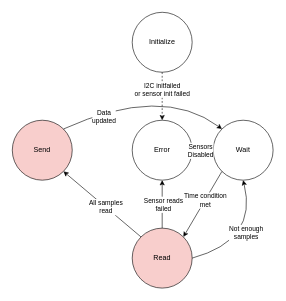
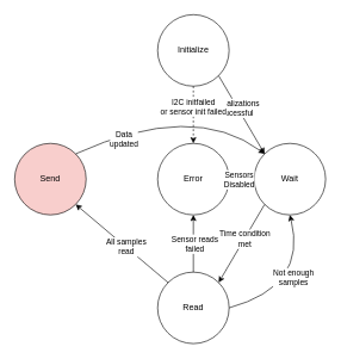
  <mxCell id="0" />
  <mxCell id="1" parent="0" />
  <mxCell id="2" value="Initialize" style="ellipse;whiteSpace=wrap;html=1;aspect=fixed;" parent="1" vertex="1"><mxGeometry x="220" y="20" width="100" height="100" as="geometry" /></mxCell>
  <mxCell id="3" value="Wait" style="ellipse;whiteSpace=wrap;html=1;aspect=fixed;" vertex="1" parent="1"><mxGeometry x="355" y="200" width="100" height="100" as="geometry" /></mxCell>
- <mxCell id="4" value="Read" style="ellipse;whiteSpace=wrap;html=1;aspect=fixed;fillColor=#f8cecc;" vertex="1" parent="1"><mxGeometry x="220" y="380" width="100" height="100" as="geometry" /></mxCell>
+ <mxCell id="4" value="Read" style="ellipse;whiteSpace=wrap;html=1;aspect=fixed;" vertex="1" parent="1"><mxGeometry x="220" y="380" width="100" height="100" as="geometry" /></mxCell>
  <mxCell id="5" value="Send" style="ellipse;whiteSpace=wrap;html=1;aspect=fixed;fillColor=#f8cecc;" vertex="1" parent="1"><mxGeometry x="20" y="200" width="100" height="100" as="geometry" /></mxCell>
  <mxCell id="6" value="Error" style="ellipse;whiteSpace=wrap;html=1;aspect=fixed;" vertex="1" parent="1"><mxGeometry x="220" y="200" width="100" height="100" as="geometry" /></mxCell>
+ <mxCell id="7" value="" style="endArrow=classic;html=1;rounded=0;exitX=1;exitY=1;exitDx=0;exitDy=0;entryX=0;entryY=0;entryDx=0;entryDy=0;" edge="1" parent="1" source="2" target="3"><mxGeometry width="50" height="50" relative="1" as="geometry"><mxPoint x="410" y="110" as="sourcePoint" /><mxPoint x="460" y="60" as="targetPoint" /></mxGeometry></mxCell>
+ <mxCell id="8" value="Initializations&lt;div&gt;sucessful&lt;/div&gt;" style="edgeLabel;html=1;align=center;verticalAlign=middle;resizable=0;points=[];" vertex="1" connectable="0" parent="7"><mxGeometry x="-0.181" y="-1" relative="1" as="geometry"><mxPoint as="offset" /></mxGeometry></mxCell>
  <mxCell id="9" value="" style="endArrow=classic;html=1;rounded=0;exitX=0;exitY=1;exitDx=0;exitDy=0;entryX=1;entryY=0;entryDx=0;entryDy=0;" edge="1" parent="1" source="3" target="4"><mxGeometry width="50" height="50" relative="1" as="geometry"><mxPoint x="430" y="450" as="sourcePoint" /><mxPoint x="480" y="400" as="targetPoint" /></mxGeometry></mxCell>
  <mxCell id="10" value="Time condition&lt;div&gt;met&lt;/div&gt;" style="edgeLabel;html=1;align=center;verticalAlign=middle;resizable=0;points=[];" vertex="1" connectable="0" parent="9"><mxGeometry x="-0.12" relative="1" as="geometry"><mxPoint as="offset" /></mxGeometry></mxCell>
  <mxCell id="11" value="" style="endArrow=classic;html=1;rounded=0;exitX=0;exitY=0;exitDx=0;exitDy=0;entryX=1;entryY=1;entryDx=0;entryDy=0;" edge="1" parent="1" source="4" target="5"><mxGeometry width="50" height="50" relative="1" as="geometry"><mxPoint x="70" y="420" as="sourcePoint" /><mxPoint x="120" y="370" as="targetPoint" /></mxGeometry></mxCell>
  <mxCell id="12" value="All samples&lt;div&gt;read&lt;/div&gt;" style="edgeLabel;html=1;align=center;verticalAlign=middle;resizable=0;points=[];" vertex="1" connectable="0" parent="11"><mxGeometry x="-0.079" relative="1" as="geometry"><mxPoint as="offset" /></mxGeometry></mxCell>
  <mxCell id="13" value="" style="endArrow=classic;html=1;rounded=0;exitX=0.5;exitY=1;exitDx=0;exitDy=0;entryX=0.5;entryY=0;entryDx=0;entryDy=0;dashed=1;" edge="1" parent="1" source="2" target="6"><mxGeometry width="50" height="50" relative="1" as="geometry"><mxPoint x="150" y="170" as="sourcePoint" /><mxPoint x="200" y="120" as="targetPoint" /></mxGeometry></mxCell>
  <mxCell id="14" value="I2C initfailed&lt;div&gt;or sensor init failed&lt;/div&gt;" style="edgeLabel;html=1;align=center;verticalAlign=middle;resizable=0;points=[];" vertex="1" connectable="0" parent="13"><mxGeometry x="-0.29" y="-1" relative="1" as="geometry"><mxPoint as="offset" /></mxGeometry></mxCell>
  <mxCell id="15" value="" style="endArrow=classic;html=1;rounded=0;exitX=0.5;exitY=0;exitDx=0;exitDy=0;entryX=0.5;entryY=1;entryDx=0;entryDy=0;" edge="1" parent="1" source="4" target="6"><mxGeometry width="50" height="50" relative="1" as="geometry"><mxPoint x="380" y="470" as="sourcePoint" /><mxPoint x="430" y="420" as="targetPoint" /></mxGeometry></mxCell>
  <mxCell id="16" value="Sensor reads&lt;div&gt;failed&lt;/div&gt;" style="edgeLabel;html=1;align=center;verticalAlign=middle;resizable=0;points=[];" vertex="1" connectable="0" parent="15"><mxGeometry x="-0.009" y="-1" relative="1" as="geometry"><mxPoint as="offset" /></mxGeometry></mxCell>
  <mxCell id="17" value="" style="endArrow=classic;html=1;rounded=0;exitX=1;exitY=0.5;exitDx=0;exitDy=0;entryX=0.5;entryY=1;entryDx=0;entryDy=0;curved=1;" edge="1" parent="1" source="4" target="3"><mxGeometry width="50" height="50" relative="1" as="geometry"><mxPoint x="400" y="430" as="sourcePoint" /><mxPoint x="450" y="380" as="targetPoint" /><Array as="points"><mxPoint x="430" y="400" /></Array></mxGeometry></mxCell>
  <mxCell id="18" value="Not enough&lt;div&gt;samples&lt;/div&gt;" style="edgeLabel;html=1;align=center;verticalAlign=middle;resizable=0;points=[];" vertex="1" connectable="0" parent="17"><mxGeometry x="0.209" y="17" relative="1" as="geometry"><mxPoint as="offset" /></mxGeometry></mxCell>
  <mxCell id="19" value="" style="endArrow=classic;html=1;rounded=0;exitX=1;exitY=0;exitDx=0;exitDy=0;entryX=0;entryY=0;entryDx=0;entryDy=0;curved=1;" edge="1" parent="1" source="5" target="3"><mxGeometry width="50" height="50" relative="1" as="geometry"><mxPoint x="90" y="170" as="sourcePoint" /><mxPoint x="140" y="120" as="targetPoint" /><Array as="points"><mxPoint x="270" y="140" /></Array></mxGeometry></mxCell>
  <mxCell id="20" value="Data&lt;div&gt;updated&lt;/div&gt;" style="edgeLabel;html=1;align=center;verticalAlign=middle;resizable=0;points=[];" vertex="1" connectable="0" parent="19"><mxGeometry x="-0.539" y="-8" relative="1" as="geometry"><mxPoint as="offset" /></mxGeometry></mxCell>
  <mxCell id="21" value="" style="endArrow=classic;html=1;rounded=0;exitX=1;exitY=0.5;exitDx=0;exitDy=0;entryX=0;entryY=0.5;entryDx=0;entryDy=0;" edge="1" parent="1" source="6" target="3"><mxGeometry width="50" height="50" relative="1" as="geometry"><mxPoint x="530" y="340" as="sourcePoint" /><mxPoint x="580" y="290" as="targetPoint" /></mxGeometry></mxCell>
  <mxCell id="22" value="Sensors&lt;div&gt;Disabled&lt;/div&gt;" style="edgeLabel;html=1;align=center;verticalAlign=middle;resizable=0;points=[];" vertex="1" connectable="0" parent="21"><mxGeometry x="-0.231" relative="1" as="geometry"><mxPoint as="offset" /></mxGeometry></mxCell>
